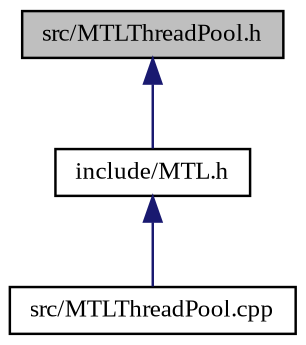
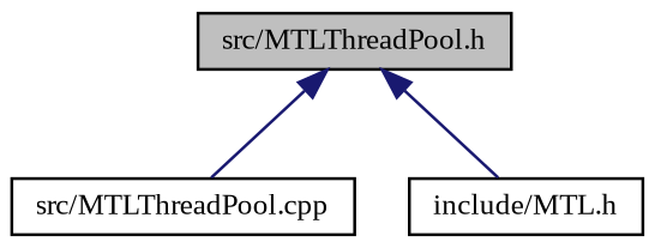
  digraph {
    fontname="Liberation Serif"
    node [color=black fillcolor=white fontname="Liberation Serif" fontsize=10 shape=record style=filled]
    edge [color=midnightblue dir=back fontname="Liberation Serif" fontsize=10 labelfontname=Helvetica labelfontsize=10 style=solid]
    n1 [fillcolor=grey75 fontcolor=black height=0.2 label="src/MTLThreadPool.h" width=0.4]
    n2 [height=0.2 label="src/MTLThreadPool.cpp" width=0.4]
    n3 [height=0.2 label="include/MTL.h" width=0.4]
-   n3 -> n2
+   n1 -> n2
    n1 -> n3
  }
